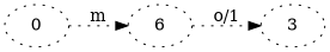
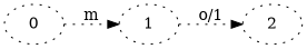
  digraph {
    labeljust=l
    labelloc=l
    rankdir=LR
    node [style=dotted]
    edge [style=dotted]
    0
-   1 [label=6]
-   2 [label=3]
+   1
+   2
    0 -> 1 [label=m]
    1 -> 2 [label="o/1"]
  }
